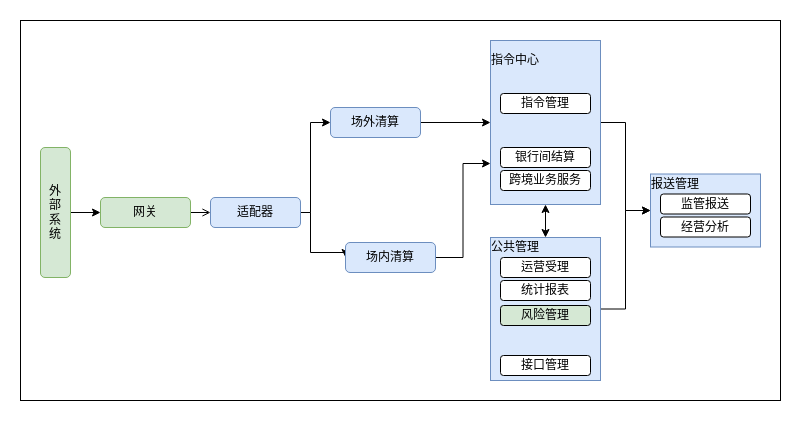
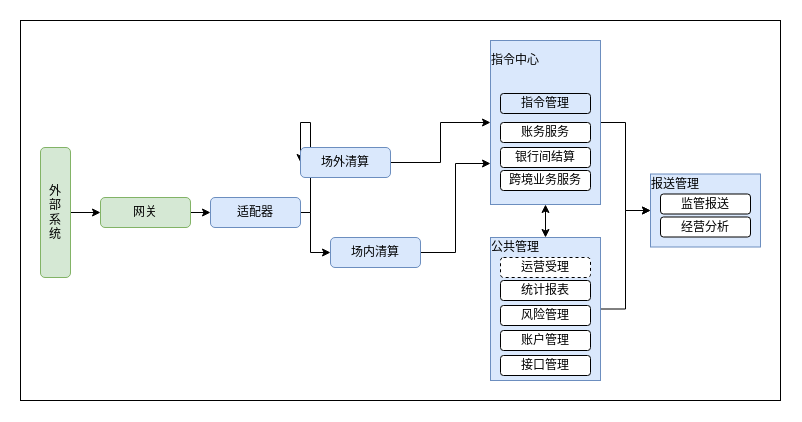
  <mxCell id="0" />
  <mxCell id="1" parent="0" />
  <mxCell id="2" value="" style="rounded=0;whiteSpace=wrap;html=1;" vertex="1" parent="1"><mxGeometry x="20" y="20" width="760" height="380" as="geometry" /></mxCell>
  <mxCell id="3" style="edgeStyle=orthogonalEdgeStyle;rounded=0;orthogonalLoop=1;jettySize=auto;html=1;exitX=1;exitY=0.5;exitDx=0;exitDy=0;entryX=0;entryY=0.5;entryDx=0;entryDy=0;" edge="1" parent="1" source="4" target="6"><mxGeometry relative="1" as="geometry" /></mxCell>
  <mxCell id="4" value="外&lt;div&gt;部&lt;/div&gt;&lt;div&gt;系&lt;/div&gt;&lt;div&gt;统&lt;/div&gt;" style="rounded=1;whiteSpace=wrap;html=1;fillColor=#d5e8d4;strokeColor=#82b366;" vertex="1" parent="1"><mxGeometry x="40" y="147" width="30" height="130" as="geometry" /></mxCell>
- <mxCell id="5" style="edgeStyle=orthogonalEdgeStyle;rounded=0;orthogonalLoop=1;jettySize=auto;html=1;exitX=1;exitY=0.5;exitDx=0;exitDy=0;entryX=0;entryY=0.5;entryDx=0;entryDy=0;endArrow=open;" edge="1" parent="1" source="6" target="9"><mxGeometry relative="1" as="geometry" /></mxCell>
+ <mxCell id="5" style="edgeStyle=orthogonalEdgeStyle;rounded=0;orthogonalLoop=1;jettySize=auto;html=1;exitX=1;exitY=0.5;exitDx=0;exitDy=0;entryX=0;entryY=0.5;entryDx=0;entryDy=0;" edge="1" parent="1" source="6" target="9"><mxGeometry relative="1" as="geometry" /></mxCell>
  <mxCell id="6" value="网关" style="rounded=1;whiteSpace=wrap;html=1;fillColor=#d5e8d4;strokeColor=#82b366;" vertex="1" parent="1"><mxGeometry x="100" y="197" width="90" height="30" as="geometry" /></mxCell>
  <mxCell id="7" style="edgeStyle=orthogonalEdgeStyle;rounded=0;orthogonalLoop=1;jettySize=auto;html=1;exitX=1;exitY=0.5;exitDx=0;exitDy=0;entryX=0;entryY=0.5;entryDx=0;entryDy=0;" edge="1" parent="1" source="9" target="13"><mxGeometry relative="1" as="geometry"><Array as="points"><mxPoint x="310" y="212" /><mxPoint x="310" y="252" /></Array></mxGeometry></mxCell>
  <mxCell id="8" style="edgeStyle=orthogonalEdgeStyle;rounded=0;orthogonalLoop=1;jettySize=auto;html=1;exitX=1;exitY=0.5;exitDx=0;exitDy=0;entryX=0;entryY=0.5;entryDx=0;entryDy=0;" edge="1" parent="1" source="9" target="11"><mxGeometry relative="1" as="geometry"><Array as="points"><mxPoint x="310" y="212" /><mxPoint x="310" y="122" /></Array></mxGeometry></mxCell>
  <mxCell id="9" value="适配器" style="rounded=1;whiteSpace=wrap;html=1;fillColor=#dae8fc;strokeColor=#6c8ebf;" vertex="1" parent="1"><mxGeometry x="210" y="197" width="90" height="30" as="geometry" /></mxCell>
  <mxCell id="10" style="edgeStyle=orthogonalEdgeStyle;rounded=0;orthogonalLoop=1;jettySize=auto;html=1;exitX=1;exitY=0.5;exitDx=0;exitDy=0;entryX=0;entryY=0.5;entryDx=0;entryDy=0;" edge="1" parent="1" source="11" target="15"><mxGeometry relative="1" as="geometry" /></mxCell>
- <mxCell id="11" value="场外清算" style="rounded=1;whiteSpace=wrap;html=1;fillColor=#dae8fc;strokeColor=#6c8ebf;" vertex="1" parent="1"><mxGeometry x="330" y="107" width="90" height="30" as="geometry" /></mxCell>
+ <mxCell id="11" value="场外清算" style="rounded=1;whiteSpace=wrap;html=1;fillColor=#dae8fc;strokeColor=#6c8ebf;" vertex="1" parent="1"><mxGeometry x="300" y="147" width="90" height="30" as="geometry" /></mxCell>
  <mxCell id="12" style="edgeStyle=orthogonalEdgeStyle;rounded=0;orthogonalLoop=1;jettySize=auto;html=1;exitX=1;exitY=0.5;exitDx=0;exitDy=0;entryX=0;entryY=0.75;entryDx=0;entryDy=0;" edge="1" parent="1" source="13" target="15"><mxGeometry relative="1" as="geometry" /></mxCell>
- <mxCell id="13" value="场内清算" style="rounded=1;whiteSpace=wrap;html=1;fillColor=#dae8fc;strokeColor=#6c8ebf;" vertex="1" parent="1"><mxGeometry x="345" y="242" width="90" height="30" as="geometry" /></mxCell>
+ <mxCell id="13" value="场内清算" style="rounded=1;whiteSpace=wrap;html=1;fillColor=#dae8fc;strokeColor=#6c8ebf;" vertex="1" parent="1"><mxGeometry x="330" y="237" width="90" height="30" as="geometry" /></mxCell>
  <mxCell id="14" style="edgeStyle=orthogonalEdgeStyle;rounded=0;orthogonalLoop=1;jettySize=auto;html=1;exitX=1;exitY=0.5;exitDx=0;exitDy=0;entryX=0;entryY=0.5;entryDx=0;entryDy=0;" edge="1" parent="1" source="15" target="30"><mxGeometry relative="1" as="geometry" /></mxCell>
  <mxCell id="15" value="" style="rounded=0;whiteSpace=wrap;html=1;fillColor=#dae8fc;strokeColor=#6c8ebf;" vertex="1" parent="1"><mxGeometry x="490" y="40" width="110" height="164" as="geometry" /></mxCell>
  <mxCell id="16" value="指令中心" style="text;html=1;align=center;verticalAlign=middle;whiteSpace=wrap;rounded=0;" vertex="1" parent="1"><mxGeometry x="490" y="50" width="50" height="20" as="geometry" /></mxCell>
- <mxCell id="17" value="&lt;span style=&quot;text-align: left;&quot;&gt;指令管理&lt;/span&gt;" style="rounded=1;whiteSpace=wrap;html=1;" vertex="1" parent="1"><mxGeometry x="500" y="93" width="90" height="20" as="geometry" /></mxCell>
+ <mxCell id="17" value="&lt;span style=&quot;text-align: left;&quot;&gt;指令管理&lt;/span&gt;" style="rounded=1;whiteSpace=wrap;html=1;fillColor=#dae8fc;" vertex="1" parent="1"><mxGeometry x="500" y="93" width="90" height="20" as="geometry" /></mxCell>
+ <mxCell id="18" value="&lt;span style=&quot;text-align: left;&quot;&gt;账务服务&lt;/span&gt;" style="rounded=1;whiteSpace=wrap;html=1;" vertex="1" parent="1"><mxGeometry x="500" y="122" width="90" height="20" as="geometry" /></mxCell>
  <mxCell id="19" value="&lt;span style=&quot;text-align: left;&quot;&gt;银行间结算&lt;/span&gt;" style="rounded=1;whiteSpace=wrap;html=1;" vertex="1" parent="1"><mxGeometry x="500" y="147" width="90" height="20" as="geometry" /></mxCell>
  <mxCell id="20" value="&lt;span style=&quot;text-align: left;&quot;&gt;跨境业务服务&lt;/span&gt;" style="rounded=1;whiteSpace=wrap;html=1;" vertex="1" parent="1"><mxGeometry x="500" y="170" width="90" height="20" as="geometry" /></mxCell>
  <mxCell id="21" style="edgeStyle=orthogonalEdgeStyle;rounded=0;orthogonalLoop=1;jettySize=auto;html=1;exitX=0.5;exitY=0;exitDx=0;exitDy=0;entryX=0.5;entryY=1;entryDx=0;entryDy=0;startArrow=classic;startFill=1;" edge="1" parent="1" source="23" target="15"><mxGeometry relative="1" as="geometry" /></mxCell>
  <mxCell id="22" style="edgeStyle=orthogonalEdgeStyle;rounded=0;orthogonalLoop=1;jettySize=auto;html=1;exitX=1;exitY=0.5;exitDx=0;exitDy=0;entryX=0;entryY=0.5;entryDx=0;entryDy=0;" edge="1" parent="1" source="23" target="30"><mxGeometry relative="1" as="geometry" /></mxCell>
  <mxCell id="23" value="" style="rounded=0;whiteSpace=wrap;html=1;fillColor=#dae8fc;strokeColor=#6c8ebf;" vertex="1" parent="1"><mxGeometry x="490" y="237" width="110" height="143" as="geometry" /></mxCell>
  <mxCell id="24" value="公共管理" style="text;html=1;align=center;verticalAlign=middle;whiteSpace=wrap;rounded=0;" vertex="1" parent="1"><mxGeometry x="490" y="237" width="50" height="20" as="geometry" /></mxCell>
- <mxCell id="25" value="&lt;span style=&quot;text-align: left;&quot;&gt;运营受理&lt;/span&gt;" style="rounded=1;whiteSpace=wrap;html=1;" vertex="1" parent="1"><mxGeometry x="500" y="257" width="90" height="20" as="geometry" /></mxCell>
+ <mxCell id="25" value="&lt;span style=&quot;text-align: left;&quot;&gt;运营受理&lt;/span&gt;" style="rounded=1;whiteSpace=wrap;html=1;dashed=1;" vertex="1" parent="1"><mxGeometry x="500" y="257" width="90" height="20" as="geometry" /></mxCell>
  <mxCell id="26" value="&lt;span style=&quot;text-align: left;&quot;&gt;统计报表&lt;/span&gt;" style="rounded=1;whiteSpace=wrap;html=1;" vertex="1" parent="1"><mxGeometry x="500" y="280" width="90" height="20" as="geometry" /></mxCell>
- <mxCell id="27" value="&lt;span style=&quot;text-align: left;&quot;&gt;风险管理&lt;/span&gt;" style="rounded=1;whiteSpace=wrap;html=1;fillColor=#d5e8d4;" vertex="1" parent="1"><mxGeometry x="500" y="305" width="90" height="20" as="geometry" /></mxCell>
+ <mxCell id="27" value="&lt;span style=&quot;text-align: left;&quot;&gt;风险管理&lt;/span&gt;" style="rounded=1;whiteSpace=wrap;html=1;" vertex="1" parent="1"><mxGeometry x="500" y="305" width="90" height="20" as="geometry" /></mxCell>
+ <mxCell id="28" value="&lt;span style=&quot;text-align: left;&quot;&gt;账户管理&lt;/span&gt;" style="rounded=1;whiteSpace=wrap;html=1;" vertex="1" parent="1"><mxGeometry x="500" y="330" width="90" height="20" as="geometry" /></mxCell>
  <mxCell id="29" value="&lt;span style=&quot;text-align: left;&quot;&gt;接口管理&lt;/span&gt;" style="rounded=1;whiteSpace=wrap;html=1;" vertex="1" parent="1"><mxGeometry x="500" y="355" width="90" height="20" as="geometry" /></mxCell>
  <mxCell id="30" value="" style="rounded=0;whiteSpace=wrap;html=1;fillColor=#dae8fc;strokeColor=#6c8ebf;" vertex="1" parent="1"><mxGeometry x="650" y="173.5" width="110" height="73" as="geometry" /></mxCell>
  <mxCell id="31" value="报送管理" style="text;html=1;align=center;verticalAlign=middle;whiteSpace=wrap;rounded=0;" vertex="1" parent="1"><mxGeometry x="650" y="173.5" width="50" height="20" as="geometry" /></mxCell>
  <mxCell id="32" value="&lt;span style=&quot;text-align: left;&quot;&gt;监管报送&lt;/span&gt;" style="rounded=1;whiteSpace=wrap;html=1;" vertex="1" parent="1"><mxGeometry x="660" y="193.5" width="90" height="20" as="geometry" /></mxCell>
  <mxCell id="33" value="&lt;div style=&quot;text-align: left;&quot;&gt;经营分析&lt;/div&gt;" style="rounded=1;whiteSpace=wrap;html=1;" vertex="1" parent="1"><mxGeometry x="660" y="216.5" width="90" height="20" as="geometry" /></mxCell>
